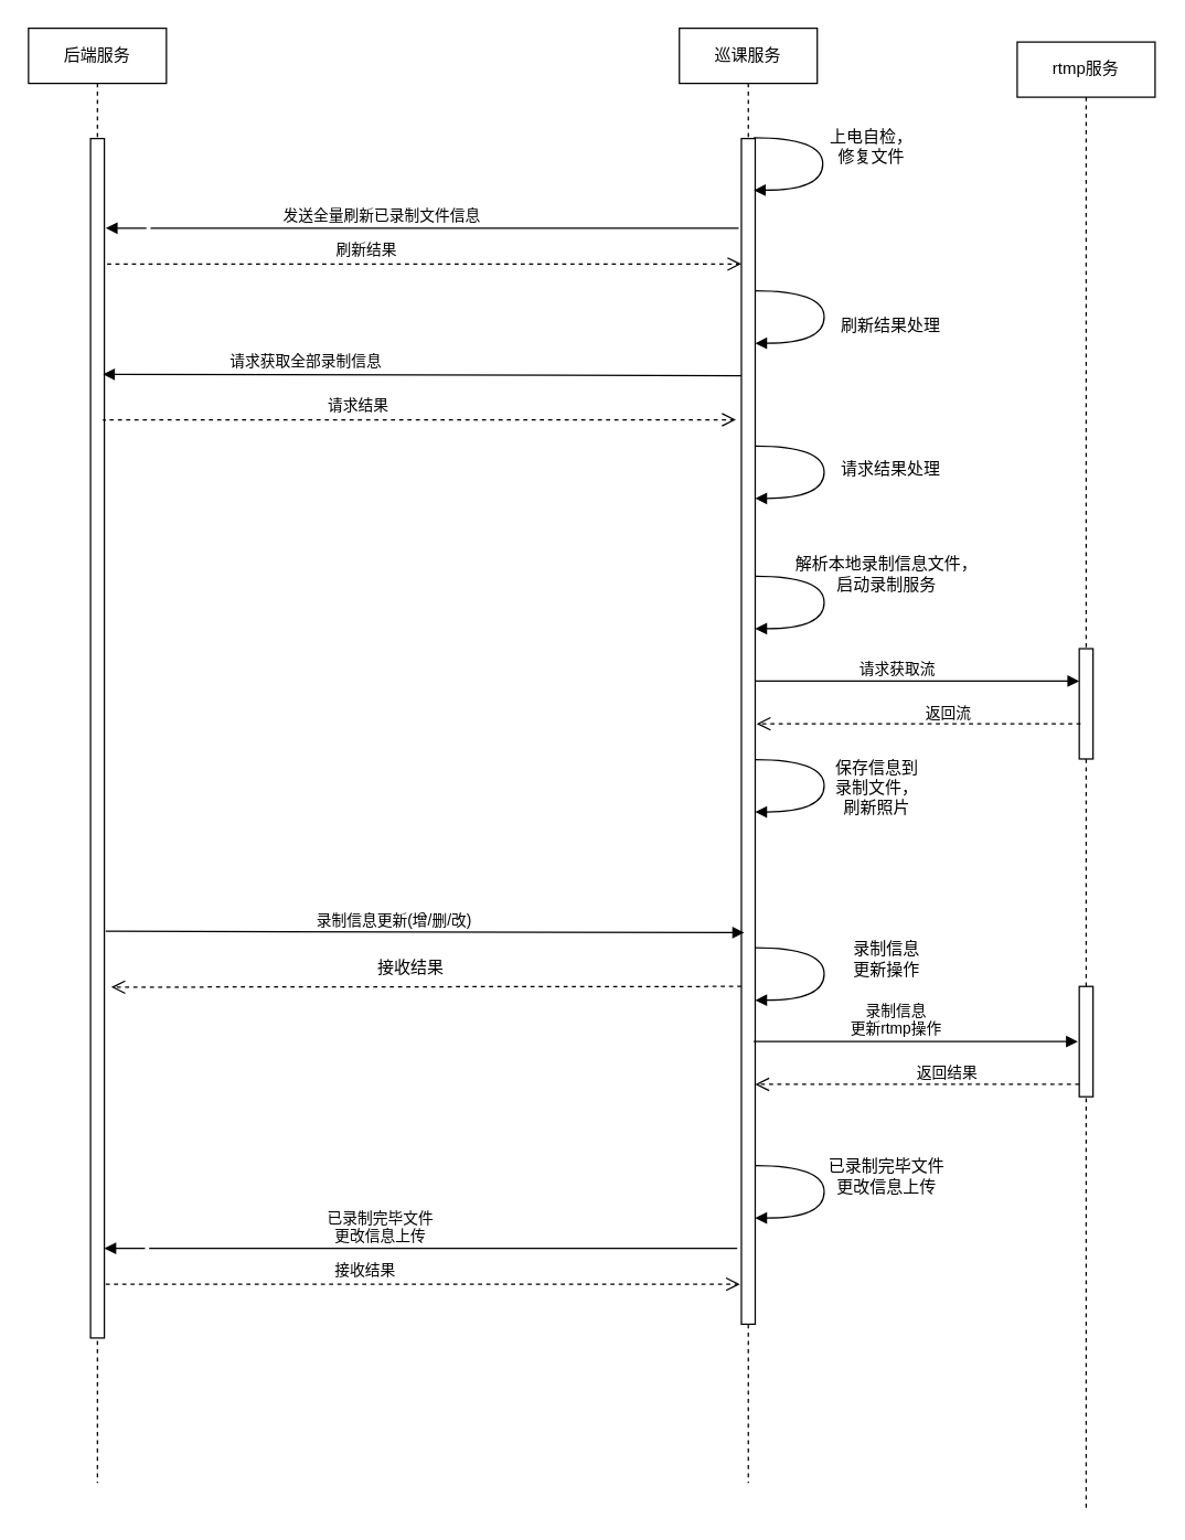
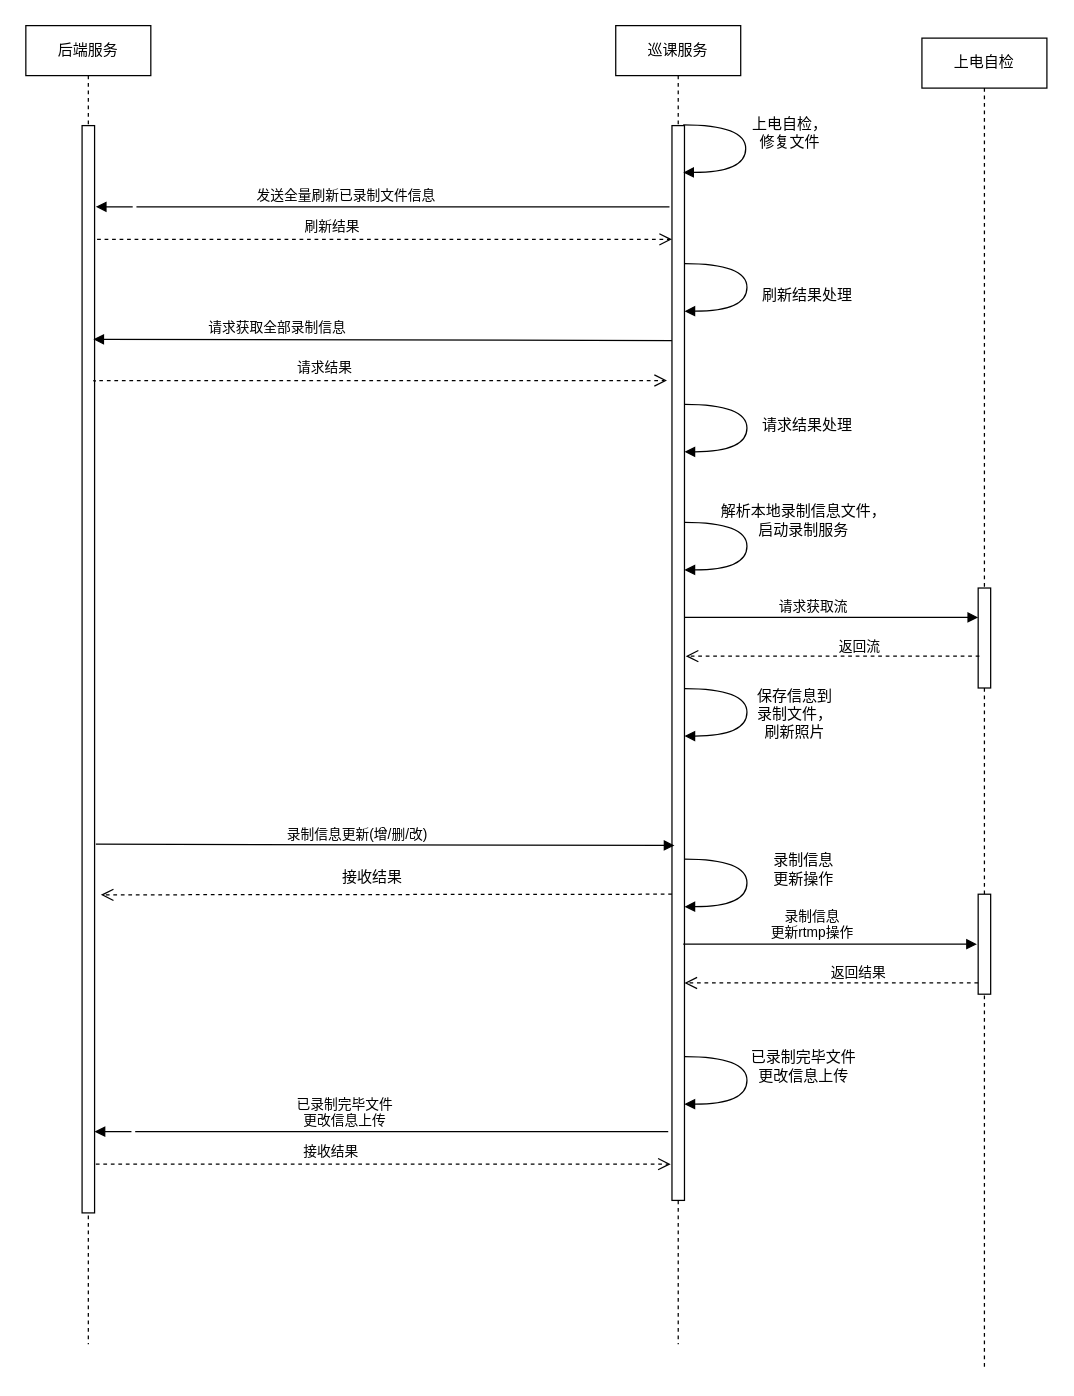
  <mxCell id="0" />
  <mxCell id="1" parent="0" />
  <mxCell id="2" value="后端服务" style="shape=umlLifeline;perimeter=lifelinePerimeter;whiteSpace=wrap;html=1;container=1;collapsible=0;recursiveResize=0;outlineConnect=0;" parent="1" vertex="1"><mxGeometry x="20" y="20" width="100" height="1055" as="geometry" /></mxCell>
  <mxCell id="3" value="" style="html=1;points=[];perimeter=orthogonalPerimeter;" parent="2" vertex="1"><mxGeometry x="45" y="80" width="10" height="870" as="geometry" /></mxCell>
  <mxCell id="4" value="巡课服务" style="shape=umlLifeline;perimeter=lifelinePerimeter;whiteSpace=wrap;html=1;container=1;collapsible=0;recursiveResize=0;outlineConnect=0;" parent="1" vertex="1"><mxGeometry x="492" y="20" width="100" height="1055" as="geometry" /></mxCell>
  <mxCell id="5" value="" style="html=1;points=[];perimeter=orthogonalPerimeter;" parent="4" vertex="1"><mxGeometry x="45" y="80" width="10" height="860" as="geometry" /></mxCell>
  <mxCell id="6" value="请求获取全部录制信息" style="html=1;verticalAlign=bottom;endArrow=block;entryX=1;entryY=0.044;entryDx=0;entryDy=0;entryPerimeter=0;exitX=0.1;exitY=0.048;exitDx=0;exitDy=0;exitPerimeter=0;" parent="1" edge="1"><mxGeometry x="0.365" width="80" relative="1" as="geometry"><mxPoint x="537" y="272" as="sourcePoint" /><mxPoint x="74" y="271" as="targetPoint" /><mxPoint as="offset" /></mxGeometry></mxCell>
- <mxCell id="7" value="rtmp服务" style="shape=umlLifeline;perimeter=lifelinePerimeter;whiteSpace=wrap;html=1;container=1;collapsible=0;recursiveResize=0;outlineConnect=0;" parent="1" vertex="1"><mxGeometry x="737" y="30" width="100" height="1065" as="geometry" /></mxCell>
+ <mxCell id="7" value="上电自检" style="shape=umlLifeline;perimeter=lifelinePerimeter;whiteSpace=wrap;html=1;container=1;collapsible=0;recursiveResize=0;outlineConnect=0;" parent="1" vertex="1"><mxGeometry x="737" y="30" width="100" height="1065" as="geometry" /></mxCell>
  <mxCell id="8" value="" style="html=1;points=[];perimeter=orthogonalPerimeter;" parent="7" vertex="1"><mxGeometry x="45" y="440" width="10" height="80" as="geometry" /></mxCell>
  <mxCell id="9" value="" style="html=1;points=[];perimeter=orthogonalPerimeter;" parent="7" vertex="1"><mxGeometry x="45" y="685" width="10" height="80" as="geometry" /></mxCell>
  <mxCell id="10" value="&lt;div&gt;解析本地录制信息文件，&lt;/div&gt;&lt;div&gt;启动录制服务&lt;br&gt;&lt;/div&gt;" style="html=1;verticalAlign=bottom;endArrow=block;labelBackgroundColor=none;fontFamily=Verdana;fontSize=12;elbow=vertical;edgeStyle=orthogonalEdgeStyle;curved=1;entryX=1;entryY=0.286;entryPerimeter=0;" parent="1" edge="1"><mxGeometry x="-0.275" y="-47" relative="1" as="geometry"><mxPoint x="547" y="417.5" as="sourcePoint" /><mxPoint x="547" y="455.5" as="targetPoint" /><Array as="points"><mxPoint x="597" y="417.5" /><mxPoint x="597" y="455.5" /></Array><mxPoint x="92" y="15" as="offset" /></mxGeometry></mxCell>
  <mxCell id="11" value="请求获取流" style="html=1;verticalAlign=bottom;endArrow=block;" parent="1" edge="1"><mxGeometry x="-0.12" width="80" relative="1" as="geometry"><mxPoint x="547" y="493.5" as="sourcePoint" /><mxPoint x="782" y="493.5" as="targetPoint" /><mxPoint as="offset" /></mxGeometry></mxCell>
  <mxCell id="12" value="返回流" style="html=1;verticalAlign=bottom;endArrow=open;dashed=1;endSize=8;" parent="1" edge="1"><mxGeometry x="-0.184" y="1" relative="1" as="geometry"><mxPoint x="783" y="524.5" as="sourcePoint" /><mxPoint x="548" y="524.5" as="targetPoint" /><Array as="points" /><mxPoint as="offset" /></mxGeometry></mxCell>
  <mxCell id="13" value="&lt;div&gt;保存信息到&lt;/div&gt;&lt;div&gt;录制文件，&lt;/div&gt;&lt;div&gt;刷新照片&lt;/div&gt;" style="html=1;verticalAlign=bottom;endArrow=block;labelBackgroundColor=none;fontFamily=Verdana;fontSize=12;elbow=vertical;edgeStyle=orthogonalEdgeStyle;curved=1;entryX=1;entryY=0.286;entryPerimeter=0;" parent="1" edge="1"><mxGeometry x="0.275" y="38" relative="1" as="geometry"><mxPoint x="547" y="550.5" as="sourcePoint" /><mxPoint x="547" y="588.5" as="targetPoint" /><Array as="points"><mxPoint x="597" y="550.5" /><mxPoint x="597" y="588.5" /></Array><mxPoint x="38" y="-32" as="offset" /></mxGeometry></mxCell>
  <mxCell id="14" value="请求结果" style="html=1;verticalAlign=bottom;endArrow=open;dashed=1;endSize=8;" parent="1" edge="1"><mxGeometry x="-0.184" y="1" relative="1" as="geometry"><mxPoint x="76" y="304.5" as="sourcePoint" /><mxPoint x="533" y="304" as="targetPoint" /><Array as="points"><mxPoint x="73" y="304" /></Array><mxPoint as="offset" /></mxGeometry></mxCell>
  <mxCell id="15" value="&lt;div&gt;刷新结果处理&lt;/div&gt;" style="html=1;verticalAlign=bottom;endArrow=block;labelBackgroundColor=none;fontFamily=Verdana;fontSize=12;elbow=vertical;edgeStyle=orthogonalEdgeStyle;curved=1;entryX=1;entryY=0.286;entryPerimeter=0;" parent="1" edge="1"><mxGeometry x="0.275" y="-48" relative="1" as="geometry"><mxPoint x="547" y="210.5" as="sourcePoint" /><mxPoint x="547" y="248.5" as="targetPoint" /><Array as="points"><mxPoint x="597" y="210.5" /><mxPoint x="597" y="248.5" /></Array><mxPoint x="48" y="44" as="offset" /></mxGeometry></mxCell>
  <mxCell id="16" value="发送全量刷新已录制文件信息" style="html=1;verticalAlign=bottom;endArrow=block;entryX=1.039;entryY=0.042;entryDx=0;entryDy=0;entryPerimeter=0;" parent="1" edge="1"><mxGeometry x="0.129" width="80" relative="1" as="geometry"><mxPoint x="535" y="165" as="sourcePoint" /><mxPoint x="76" y="165" as="targetPoint" /><mxPoint as="offset" /></mxGeometry></mxCell>
  <mxCell id="17" value="&amp;nbsp;" style="text;html=1;resizable=0;points=[];align=center;verticalAlign=middle;labelBackgroundColor=#ffffff;" parent="16" vertex="1" connectable="0"><mxGeometry x="0.538" y="4" relative="1" as="geometry"><mxPoint x="-76" y="-3.5" as="offset" /></mxGeometry></mxCell>
  <mxCell id="18" value="刷新结果" style="html=1;verticalAlign=bottom;endArrow=open;dashed=1;endSize=8;" parent="1" edge="1"><mxGeometry x="-0.184" y="1" relative="1" as="geometry"><mxPoint x="77" y="191" as="sourcePoint" /><mxPoint x="537" y="191" as="targetPoint" /><Array as="points"><mxPoint x="77" y="191" /></Array><mxPoint as="offset" /></mxGeometry></mxCell>
  <mxCell id="19" value="&lt;div&gt;上电自检，&lt;/div&gt;&lt;div&gt;修复文件&lt;/div&gt;" style="html=1;verticalAlign=bottom;endArrow=block;labelBackgroundColor=none;fontFamily=Verdana;fontSize=12;elbow=vertical;edgeStyle=orthogonalEdgeStyle;curved=1;entryX=1;entryY=0.286;entryPerimeter=0;" parent="1" edge="1"><mxGeometry x="0.275" y="-38" relative="1" as="geometry"><mxPoint x="546" y="99.5" as="sourcePoint" /><mxPoint x="546" y="137.5" as="targetPoint" /><Array as="points"><mxPoint x="596" y="99.5" /><mxPoint x="596" y="137.5" /></Array><mxPoint x="35" y="23" as="offset" /></mxGeometry></mxCell>
  <mxCell id="20" value="&lt;div&gt;请求结果处理&lt;/div&gt;" style="html=1;verticalAlign=bottom;endArrow=block;labelBackgroundColor=none;fontFamily=Verdana;fontSize=12;elbow=vertical;edgeStyle=orthogonalEdgeStyle;curved=1;entryX=1;entryY=0.286;entryPerimeter=0;" parent="1" edge="1"><mxGeometry x="0.275" y="-49" relative="1" as="geometry"><mxPoint x="547" y="323" as="sourcePoint" /><mxPoint x="547" y="361" as="targetPoint" /><Array as="points"><mxPoint x="597" y="322.5" /><mxPoint x="597" y="360.5" /></Array><mxPoint x="48" y="37" as="offset" /></mxGeometry></mxCell>
  <mxCell id="21" value="录制信息更新(增/删/改)" style="html=1;verticalAlign=bottom;endArrow=block;entryX=1;entryY=0.044;entryDx=0;entryDy=0;entryPerimeter=0;exitX=0.1;exitY=0.048;exitDx=0;exitDy=0;exitPerimeter=0;" parent="1" edge="1"><mxGeometry x="-0.097" y="-1" width="80" relative="1" as="geometry"><mxPoint x="76" y="675" as="sourcePoint" /><mxPoint x="539" y="676" as="targetPoint" /><mxPoint as="offset" /></mxGeometry></mxCell>
  <mxCell id="22" value="" style="html=1;verticalAlign=bottom;endArrow=open;dashed=1;endSize=8;" parent="1" edge="1"><mxGeometry x="1" y="227" relative="1" as="geometry"><mxPoint x="537" y="715" as="sourcePoint" /><mxPoint x="80" y="715.5" as="targetPoint" /><Array as="points" /><mxPoint x="190" y="224" as="offset" /></mxGeometry></mxCell>
  <mxCell id="23" value="接收结果" style="text;html=1;resizable=0;points=[];align=center;verticalAlign=middle;labelBackgroundColor=#ffffff;" parent="22" vertex="1" connectable="0"><mxGeometry x="0.046" y="-1" relative="1" as="geometry"><mxPoint x="-1" y="-12.5" as="offset" /></mxGeometry></mxCell>
  <mxCell id="24" value="&lt;div&gt;录制信息&lt;/div&gt;&lt;div&gt;更新操作&lt;/div&gt;" style="html=1;verticalAlign=bottom;endArrow=block;labelBackgroundColor=none;fontFamily=Verdana;fontSize=12;elbow=vertical;edgeStyle=orthogonalEdgeStyle;curved=1;entryX=1;entryY=0.286;entryPerimeter=0;" parent="1" edge="1"><mxGeometry x="0.275" y="-47" relative="1" as="geometry"><mxPoint x="547" y="687" as="sourcePoint" /><mxPoint x="547" y="725" as="targetPoint" /><Array as="points"><mxPoint x="597" y="686.5" /><mxPoint x="597" y="724.5" /></Array><mxPoint x="45" y="34" as="offset" /></mxGeometry></mxCell>
  <mxCell id="25" value="&lt;div&gt;录制信息&lt;/div&gt;&lt;div&gt;更新rtmp操作&lt;/div&gt;" style="html=1;verticalAlign=bottom;endArrow=block;" parent="1" edge="1"><mxGeometry x="-0.12" width="80" relative="1" as="geometry"><mxPoint x="546" y="755" as="sourcePoint" /><mxPoint x="781" y="755" as="targetPoint" /><mxPoint as="offset" /></mxGeometry></mxCell>
  <mxCell id="26" value="返回结果" style="html=1;verticalAlign=bottom;endArrow=open;dashed=1;endSize=8;" parent="1" edge="1"><mxGeometry x="-0.184" y="1" relative="1" as="geometry"><mxPoint x="782" y="786" as="sourcePoint" /><mxPoint x="547" y="786" as="targetPoint" /><Array as="points" /><mxPoint as="offset" /></mxGeometry></mxCell>
  <mxCell id="27" value="&lt;div&gt;已录制完毕文件&lt;/div&gt;&lt;div&gt;更改信息上传&lt;/div&gt;" style="html=1;verticalAlign=bottom;endArrow=block;labelBackgroundColor=none;fontFamily=Verdana;fontSize=12;elbow=vertical;edgeStyle=orthogonalEdgeStyle;curved=1;entryX=1;entryY=0.286;entryPerimeter=0;" parent="1" edge="1"><mxGeometry x="0.275" y="-47" relative="1" as="geometry"><mxPoint x="547" y="845" as="sourcePoint" /><mxPoint x="547" y="883" as="targetPoint" /><Array as="points"><mxPoint x="597" y="844.5" /><mxPoint x="597" y="882.5" /></Array><mxPoint x="45" y="34" as="offset" /></mxGeometry></mxCell>
  <mxCell id="28" value="&lt;div&gt;已录制完毕文件&lt;/div&gt;&lt;div&gt;更改信息上传&lt;/div&gt;" style="html=1;verticalAlign=bottom;endArrow=block;entryX=1.039;entryY=0.042;entryDx=0;entryDy=0;entryPerimeter=0;" parent="1" edge="1"><mxGeometry x="0.129" width="80" relative="1" as="geometry"><mxPoint x="534" y="905" as="sourcePoint" /><mxPoint x="75" y="905" as="targetPoint" /><mxPoint as="offset" /></mxGeometry></mxCell>
  <mxCell id="29" value="&amp;nbsp;" style="text;html=1;resizable=0;points=[];align=center;verticalAlign=middle;labelBackgroundColor=#ffffff;" parent="28" vertex="1" connectable="0"><mxGeometry x="0.538" y="4" relative="1" as="geometry"><mxPoint x="-76" y="-3.5" as="offset" /></mxGeometry></mxCell>
  <mxCell id="30" value="接收结果" style="html=1;verticalAlign=bottom;endArrow=open;dashed=1;endSize=8;" parent="1" edge="1"><mxGeometry x="-0.184" y="1" relative="1" as="geometry"><mxPoint x="76" y="931" as="sourcePoint" /><mxPoint x="536" y="931" as="targetPoint" /><Array as="points"><mxPoint x="76" y="931" /></Array><mxPoint as="offset" /></mxGeometry></mxCell>
